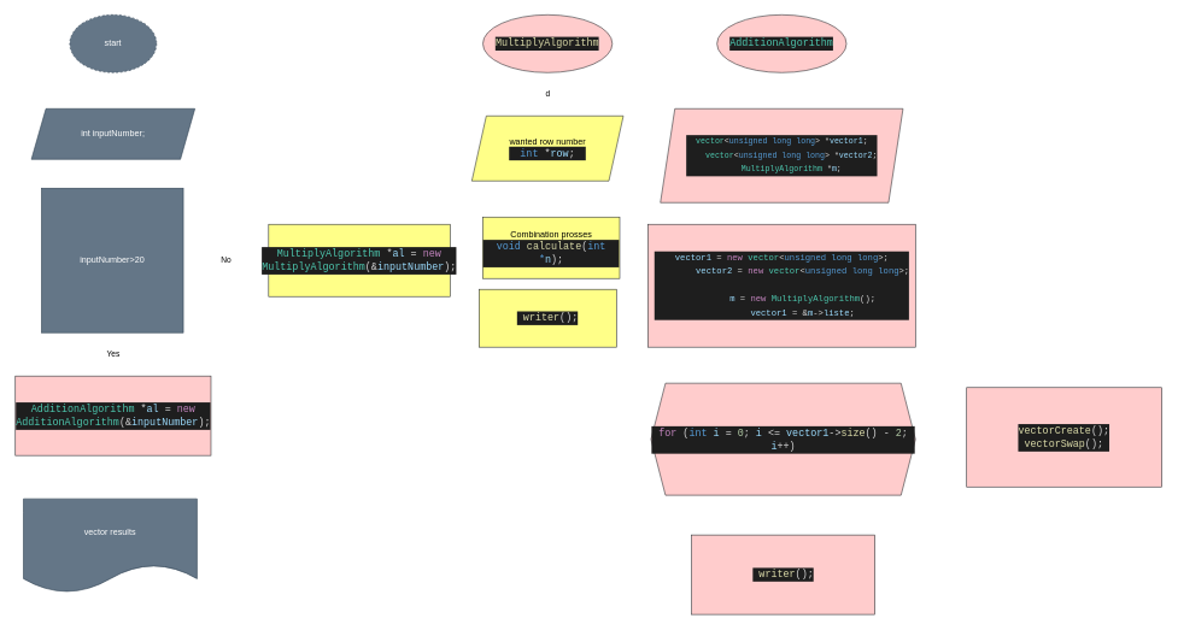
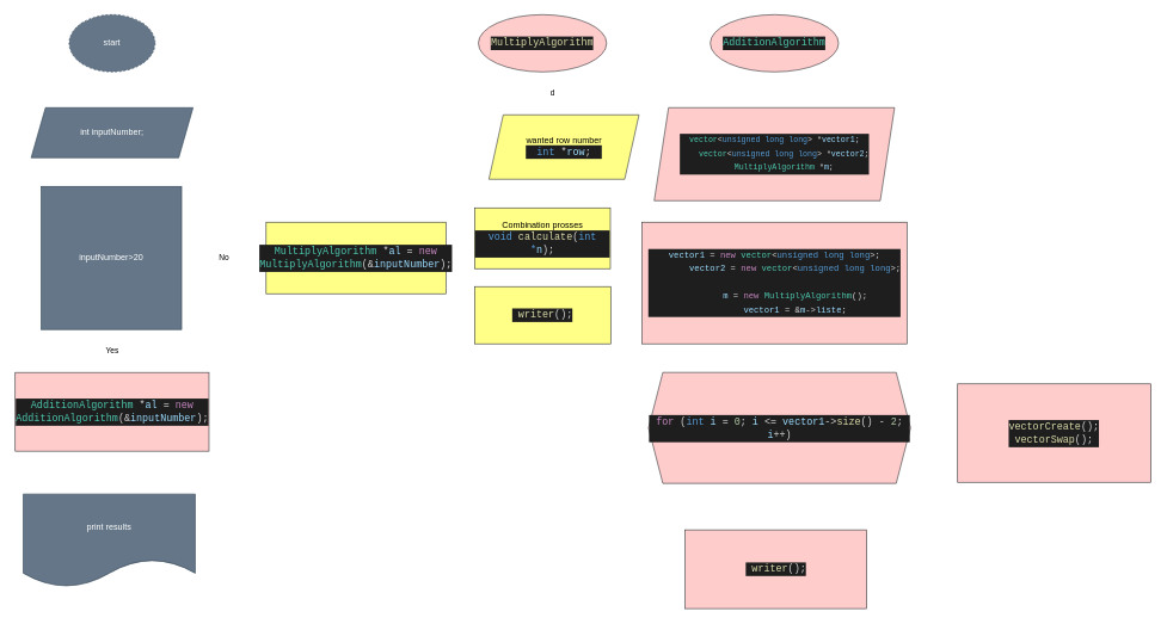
  <mxCell id="0" />
  <mxCell id="1" parent="0" />
  <mxCell id="2" value="" style="edgeStyle=none;html=1;strokeColor=#FFFFFF;" parent="1" source="3" target="5" edge="1"><mxGeometry relative="1" as="geometry" /></mxCell>
  <mxCell id="3" value="start" style="ellipse;whiteSpace=wrap;html=1;fillColor=#647687;fontColor=#ffffff;strokeColor=#314354;dashed=1;" parent="1" vertex="1"><mxGeometry x="96" width="120" height="80" as="geometry" y="20" /></mxCell>
  <mxCell id="4" value="" style="edgeStyle=none;html=1;strokeColor=#FFFFFF;" edge="1" parent="1" source="5" target="8"><mxGeometry relative="1" as="geometry" /></mxCell>
  <mxCell id="5" value="int inputNumber;" style="shape=parallelogram;perimeter=parallelogramPerimeter;whiteSpace=wrap;html=1;fixedSize=1;fillColor=#647687;fontColor=#ffffff;strokeColor=#314354;" parent="1" vertex="1"><mxGeometry x="43" y="150" width="226" height="70" as="geometry" /></mxCell>
  <mxCell id="6" value="Yes" style="edgeStyle=none;html=1;strokeColor=#FFFFFF;" edge="1" parent="1" source="8" target="10"><mxGeometry relative="1" as="geometry" /></mxCell>
  <mxCell id="7" value="No" style="edgeStyle=none;html=1;strokeColor=#FFFFFF;" edge="1" parent="1" source="8" target="12"><mxGeometry relative="1" as="geometry" /></mxCell>
  <mxCell id="8" value="inputNumber&amp;gt;20" style="whiteSpace=wrap;html=1;fillColor=#647687;fontColor=#ffffff;strokeColor=#314354;rounded=0;" vertex="1" parent="1"><mxGeometry x="57" y="260" width="196" height="200" as="geometry" /></mxCell>
  <mxCell id="9" value="" style="edgeStyle=none;html=1;strokeColor=#FFFFFF;" edge="1" parent="1" source="10" target="15"><mxGeometry relative="1" as="geometry" /></mxCell>
  <mxCell id="10" value="&lt;div style=&quot;color: rgb(212 , 212 , 212) ; background-color: rgb(30 , 30 , 30) ; font-family: &amp;#34;consolas&amp;#34; , &amp;#34;courier new&amp;#34; , monospace ; font-size: 14px ; line-height: 19px&quot;&gt;&lt;span style=&quot;color: #4ec9b0&quot;&gt;AdditionAlgorithm&lt;/span&gt; *&lt;span style=&quot;color: #9cdcfe&quot;&gt;al&lt;/span&gt; = &lt;span style=&quot;color: #c586c0&quot;&gt;new&lt;/span&gt; &lt;span style=&quot;color: #4ec9b0&quot;&gt;AdditionAlgorithm&lt;/span&gt;(&amp;amp;&lt;span style=&quot;color: #9cdcfe&quot;&gt;inputNumber&lt;/span&gt;);&lt;/div&gt;" style="whiteSpace=wrap;html=1;fillColor=#ffcccc;strokeColor=#36393d;" vertex="1" parent="1"><mxGeometry x="20.75" y="520" width="270.5" height="110" as="geometry" /></mxCell>
  <mxCell id="11" value="" style="edgeStyle=none;html=1;strokeWidth=2;strokeColor=#FFFFFF;" edge="1" parent="1" source="12" target="15"><mxGeometry x="-0.38" y="-3" relative="1" as="geometry"><mxPoint x="496" y="760" as="targetPoint" /><Array as="points"><mxPoint x="496" y="760" /></Array><mxPoint as="offset" /></mxGeometry></mxCell>
  <mxCell id="12" value="&lt;div style=&quot;color: rgb(212 , 212 , 212) ; background-color: rgb(30 , 30 , 30) ; font-family: &amp;#34;consolas&amp;#34; , &amp;#34;courier new&amp;#34; , monospace ; font-size: 14px ; line-height: 19px&quot;&gt;&lt;span style=&quot;color: #4ec9b0&quot;&gt;MultiplyAlgorithm&lt;/span&gt; *&lt;span style=&quot;color: #9cdcfe&quot;&gt;al&lt;/span&gt; = &lt;span style=&quot;color: #c586c0&quot;&gt;new&lt;/span&gt; &lt;span style=&quot;color: #4ec9b0&quot;&gt;MultiplyAlgorithm&lt;/span&gt;(&amp;amp;&lt;span style=&quot;color: #9cdcfe&quot;&gt;inputNumber&lt;/span&gt;);&lt;/div&gt;" style="whiteSpace=wrap;html=1;fillColor=#ffff88;strokeColor=#36393d;" vertex="1" parent="1"><mxGeometry x="371" y="310" width="251" height="100" as="geometry" /></mxCell>
  <mxCell id="13" value="d" style="edgeStyle=none;html=1;strokeWidth=2;strokeColor=#FFFFFF;" edge="1" parent="1" source="14" target="17"><mxGeometry relative="1" as="geometry" /></mxCell>
  <mxCell id="14" value="&lt;div style=&quot;color: rgb(212 , 212 , 212) ; background-color: rgb(30 , 30 , 30) ; font-family: &amp;#34;consolas&amp;#34; , &amp;#34;courier new&amp;#34; , monospace ; font-size: 14px ; line-height: 19px&quot;&gt;&lt;span style=&quot;color: #dcdcaa&quot;&gt;MultiplyAlgorithm&lt;/span&gt;&lt;/div&gt;" style="ellipse;whiteSpace=wrap;html=1;fillColor=#ffcccc;strokeColor=#36393d;" vertex="1" parent="1"><mxGeometry x="667.25" width="179" height="80" as="geometry" y="20" /></mxCell>
- <mxCell id="15" value="vector results" style="shape=document;whiteSpace=wrap;html=1;boundedLbl=1;fillColor=#647687;fontColor=#ffffff;strokeColor=#314354;" vertex="1" parent="1"><mxGeometry x="32" y="690" width="240" height="130" as="geometry" /></mxCell>
+ <mxCell id="15" value="print results" style="shape=document;whiteSpace=wrap;html=1;boundedLbl=1;fillColor=#647687;fontColor=#ffffff;strokeColor=#314354;" vertex="1" parent="1"><mxGeometry x="32" y="690" width="240" height="130" as="geometry" /></mxCell>
  <mxCell id="16" value="" style="edgeStyle=none;html=1;strokeWidth=2;strokeColor=#FFFFFF;" edge="1" parent="1" source="17" target="19"><mxGeometry relative="1" as="geometry" /></mxCell>
- <mxCell id="17" value="wanted row number&lt;br&gt;&lt;div style=&quot;color: rgb(212 , 212 , 212) ; background-color: rgb(30 , 30 , 30) ; font-family: &amp;#34;consolas&amp;#34; , &amp;#34;courier new&amp;#34; , monospace ; font-size: 14px ; line-height: 19px&quot;&gt;&lt;span style=&quot;color: #569cd6&quot;&gt;int&lt;/span&gt; *&lt;span style=&quot;color: #9cdcfe&quot;&gt;row&lt;/span&gt;;&lt;/div&gt;" style="shape=parallelogram;perimeter=parallelogramPerimeter;whiteSpace=wrap;html=1;fixedSize=1;fillColor=#ffff88;strokeColor=#36393d;" vertex="1" parent="1"><mxGeometry x="652" y="160" width="209.5" height="90" as="geometry" /></mxCell>
+ <mxCell id="17" value="wanted row number&lt;br&gt;&lt;div style=&quot;color: rgb(212 , 212 , 212) ; background-color: rgb(30 , 30 , 30) ; font-family: &amp;#34;consolas&amp;#34; , &amp;#34;courier new&amp;#34; , monospace ; font-size: 14px ; line-height: 19px&quot;&gt;&lt;span style=&quot;color: #569cd6&quot;&gt;int&lt;/span&gt; *&lt;span style=&quot;color: #9cdcfe&quot;&gt;row&lt;/span&gt;;&lt;/div&gt;" style="shape=parallelogram;perimeter=parallelogramPerimeter;whiteSpace=wrap;html=1;fixedSize=1;fillColor=#ffff88;strokeColor=#36393d;" vertex="1" parent="1"><mxGeometry x="682" y="160" width="209.5" height="90" as="geometry" /></mxCell>
  <mxCell id="18" value="" style="edgeStyle=none;html=1;fontSize=12;fontColor=#121212;strokeColor=#FFFFFF;strokeWidth=2;" edge="1" parent="1" source="19" target="30"><mxGeometry relative="1" as="geometry" /></mxCell>
- <mxCell id="19" value="Combination prosses&lt;br&gt;&lt;div style=&quot;color: rgb(212 , 212 , 212) ; background-color: rgb(30 , 30 , 30) ; font-family: &amp;#34;consolas&amp;#34; , &amp;#34;courier new&amp;#34; , monospace ; font-size: 14px ; line-height: 19px&quot;&gt;&lt;span style=&quot;color: #569cd6&quot;&gt;void&lt;/span&gt; &lt;span style=&quot;color: #dcdcaa&quot;&gt;calculate&lt;/span&gt;(&lt;span style=&quot;color: #569cd6&quot;&gt;int&lt;/span&gt; &lt;span style=&quot;color: #569cd6&quot;&gt;*&lt;/span&gt;&lt;span style=&quot;color: #9cdcfe&quot;&gt;n&lt;/span&gt;);&lt;/div&gt;" style="whiteSpace=wrap;html=1;fillColor=#ffff88;strokeColor=#36393d;" vertex="1" parent="1"><mxGeometry x="667" y="300" width="189.5" height="85" as="geometry" /></mxCell>
+ <mxCell id="19" value="Combination prosses&lt;br&gt;&lt;div style=&quot;color: rgb(212 , 212 , 212) ; background-color: rgb(30 , 30 , 30) ; font-family: &amp;#34;consolas&amp;#34; , &amp;#34;courier new&amp;#34; , monospace ; font-size: 14px ; line-height: 19px&quot;&gt;&lt;span style=&quot;color: #569cd6&quot;&gt;void&lt;/span&gt; &lt;span style=&quot;color: #dcdcaa&quot;&gt;calculate&lt;/span&gt;(&lt;span style=&quot;color: #569cd6&quot;&gt;int&lt;/span&gt; &lt;span style=&quot;color: #569cd6&quot;&gt;*&lt;/span&gt;&lt;span style=&quot;color: #9cdcfe&quot;&gt;n&lt;/span&gt;);&lt;/div&gt;" style="whiteSpace=wrap;html=1;fillColor=#ffff88;strokeColor=#36393d;" vertex="1" parent="1"><mxGeometry x="662" y="290" width="189.5" height="85" as="geometry" /></mxCell>
  <mxCell id="20" value="" style="edgeStyle=none;html=1;fontSize=9;strokeWidth=2;strokeColor=#FFFFFF;" edge="1" parent="1" source="21" target="23"><mxGeometry relative="1" as="geometry" /></mxCell>
  <mxCell id="21" value="&lt;div style=&quot;color: rgb(212 , 212 , 212) ; background-color: rgb(30 , 30 , 30) ; font-family: &amp;#34;consolas&amp;#34; , &amp;#34;courier new&amp;#34; , monospace ; font-size: 14px ; line-height: 19px&quot;&gt;&lt;span style=&quot;color: rgb(78 , 201 , 176) ; font-family: &amp;#34;consolas&amp;#34; , &amp;#34;courier new&amp;#34; , monospace&quot;&gt;AdditionAlgorithm&lt;/span&gt;&lt;br&gt;&lt;/div&gt;" style="ellipse;whiteSpace=wrap;html=1;fillColor=#ffcccc;strokeColor=#36393d;" vertex="1" parent="1"><mxGeometry x="991" width="179" height="80" as="geometry" y="20" /></mxCell>
  <mxCell id="22" value="" style="edgeStyle=none;html=1;fontSize=11;strokeWidth=2;strokeColor=#FFFFFF;" edge="1" parent="1" source="23" target="25"><mxGeometry relative="1" as="geometry" /></mxCell>
  <mxCell id="23" value="&lt;div style=&quot;color: rgb(212 , 212 , 212) ; background-color: rgb(30 , 30 , 30) ; font-family: &amp;#34;consolas&amp;#34; , &amp;#34;courier new&amp;#34; , monospace ; line-height: 19px ; font-size: 11px&quot;&gt;&lt;div style=&quot;font-family: &amp;#34;consolas&amp;#34; , &amp;#34;courier new&amp;#34; , monospace ; line-height: 19px&quot;&gt;&lt;div&gt;&lt;span style=&quot;color: #4ec9b0&quot;&gt;vector&lt;/span&gt;&amp;lt;&lt;span style=&quot;color: #569cd6&quot;&gt;unsigned&lt;/span&gt; &lt;span style=&quot;color: #569cd6&quot;&gt;long&lt;/span&gt; &lt;span style=&quot;color: #569cd6&quot;&gt;long&lt;/span&gt;&amp;gt; *&lt;span style=&quot;color: #9cdcfe&quot;&gt;vector1&lt;/span&gt;;&lt;/div&gt;&lt;div&gt;&amp;nbsp; &amp;nbsp; &lt;span style=&quot;color: #4ec9b0&quot;&gt;vector&lt;/span&gt;&amp;lt;&lt;span style=&quot;color: #569cd6&quot;&gt;unsigned&lt;/span&gt; &lt;span style=&quot;color: #569cd6&quot;&gt;long&lt;/span&gt; &lt;span style=&quot;color: #569cd6&quot;&gt;long&lt;/span&gt;&amp;gt; *&lt;span style=&quot;color: #9cdcfe&quot;&gt;vector2&lt;/span&gt;;&lt;/div&gt;&lt;div&gt;&amp;nbsp; &amp;nbsp; &lt;span style=&quot;color: #4ec9b0&quot;&gt;MultiplyAlgorithm&lt;/span&gt; *&lt;span style=&quot;color: #9cdcfe&quot;&gt;m&lt;/span&gt;;&lt;/div&gt;&lt;/div&gt;&lt;/div&gt;" style="shape=parallelogram;perimeter=parallelogramPerimeter;whiteSpace=wrap;html=1;fixedSize=1;align=center;fillColor=#ffcccc;strokeColor=#36393d;" vertex="1" parent="1"><mxGeometry x="912.75" y="150" width="335.5" height="130" as="geometry" /></mxCell>
  <mxCell id="24" value="" style="edgeStyle=none;html=1;fontSize=12;strokeWidth=2;strokeColor=#FFFFFF;" edge="1" parent="1" source="25" target="27"><mxGeometry relative="1" as="geometry" /></mxCell>
  <mxCell id="25" value="&lt;div style=&quot;color: rgb(212 , 212 , 212) ; background-color: rgb(30 , 30 , 30) ; font-family: &amp;#34;consolas&amp;#34; , &amp;#34;courier new&amp;#34; , monospace ; line-height: 19px&quot;&gt;&lt;div&gt;&lt;span style=&quot;color: #9cdcfe&quot;&gt;vector1&lt;/span&gt; = &lt;span style=&quot;color: #c586c0&quot;&gt;new&lt;/span&gt; &lt;span style=&quot;color: #4ec9b0&quot;&gt;vector&lt;/span&gt;&amp;lt;&lt;span style=&quot;color: #569cd6&quot;&gt;unsigned&lt;/span&gt; &lt;span style=&quot;color: #569cd6&quot;&gt;long&lt;/span&gt; &lt;span style=&quot;color: #569cd6&quot;&gt;long&lt;/span&gt;&amp;gt;;&lt;/div&gt;&lt;div&gt;&amp;nbsp; &amp;nbsp; &amp;nbsp; &amp;nbsp; &lt;span style=&quot;color: #9cdcfe&quot;&gt;vector2&lt;/span&gt; = &lt;span style=&quot;color: #c586c0&quot;&gt;new&lt;/span&gt; &lt;span style=&quot;color: #4ec9b0&quot;&gt;vector&lt;/span&gt;&amp;lt;&lt;span style=&quot;color: #569cd6&quot;&gt;unsigned&lt;/span&gt; &lt;span style=&quot;color: #569cd6&quot;&gt;long&lt;/span&gt; &lt;span style=&quot;color: #569cd6&quot;&gt;long&lt;/span&gt;&amp;gt;;&lt;/div&gt;&lt;div&gt;&lt;span style=&quot;color: #6a9955&quot;&gt;&amp;nbsp; &amp;nbsp; &amp;nbsp; &amp;nbsp;&amp;nbsp;&lt;/span&gt;&lt;/div&gt;&lt;div&gt;&amp;nbsp; &amp;nbsp; &amp;nbsp; &amp;nbsp; &lt;span style=&quot;color: #9cdcfe&quot;&gt;m&lt;/span&gt; = &lt;span style=&quot;color: #c586c0&quot;&gt;new&lt;/span&gt; &lt;span style=&quot;color: #4ec9b0&quot;&gt;MultiplyAlgorithm&lt;/span&gt;();&lt;/div&gt;&lt;div&gt;&amp;nbsp; &amp;nbsp; &amp;nbsp; &amp;nbsp; &lt;span style=&quot;color: #9cdcfe&quot;&gt;vector1&lt;/span&gt; = &amp;amp;&lt;span style=&quot;color: #9cdcfe&quot;&gt;m&lt;/span&gt;-&amp;gt;&lt;span style=&quot;color: #9cdcfe&quot;&gt;liste&lt;/span&gt;;&lt;/div&gt;&lt;/div&gt;" style="whiteSpace=wrap;html=1;fillColor=#ffcccc;strokeColor=#36393d;" vertex="1" parent="1"><mxGeometry x="895.5" y="310" width="370" height="170" as="geometry" /></mxCell>
  <mxCell id="26" value="" style="edgeStyle=none;html=1;fontSize=12;strokeWidth=2;strokeColor=#FFFFFF;" edge="1" parent="1" source="27" target="29"><mxGeometry relative="1" as="geometry" /></mxCell>
- <mxCell id="27" value="&lt;div style=&quot;color: rgb(212 , 212 , 212) ; background-color: rgb(30 , 30 , 30) ; font-family: &amp;#34;consolas&amp;#34; , &amp;#34;courier new&amp;#34; , monospace ; font-size: 14px ; line-height: 19px&quot;&gt;&lt;span style=&quot;color: #c586c0&quot;&gt;for&lt;/span&gt; (&lt;span style=&quot;color: #569cd6&quot;&gt;int&lt;/span&gt; &lt;span style=&quot;color: #9cdcfe&quot;&gt;i&lt;/span&gt; = &lt;span style=&quot;color: #b5cea8&quot;&gt;0&lt;/span&gt;; &lt;span style=&quot;color: #9cdcfe&quot;&gt;i&lt;/span&gt; &amp;lt;= &lt;span style=&quot;color: #9cdcfe&quot;&gt;vector1&lt;/span&gt;-&amp;gt;&lt;span style=&quot;color: #dcdcaa&quot;&gt;size&lt;/span&gt;() - &lt;span style=&quot;color: #b5cea8&quot;&gt;2&lt;/span&gt;; &lt;span style=&quot;color: #9cdcfe&quot;&gt;i&lt;/span&gt;++)&lt;/div&gt;" style="shape=hexagon;perimeter=hexagonPerimeter2;whiteSpace=wrap;html=1;fixedSize=1;fillColor=#ffcccc;strokeColor=#36393d;" vertex="1" parent="1"><mxGeometry x="899.75" y="530" width="365.75" height="155" as="geometry" /></mxCell>
+ <mxCell id="27" value="&lt;div style=&quot;color: rgb(212 , 212 , 212) ; background-color: rgb(30 , 30 , 30) ; font-family: &amp;#34;consolas&amp;#34; , &amp;#34;courier new&amp;#34; , monospace ; font-size: 14px ; line-height: 19px&quot;&gt;&lt;span style=&quot;color: #c586c0&quot;&gt;for&lt;/span&gt; (&lt;span style=&quot;color: #569cd6&quot;&gt;int&lt;/span&gt; &lt;span style=&quot;color: #9cdcfe&quot;&gt;i&lt;/span&gt; = &lt;span style=&quot;color: #b5cea8&quot;&gt;0&lt;/span&gt;; &lt;span style=&quot;color: #9cdcfe&quot;&gt;i&lt;/span&gt; &amp;lt;= &lt;span style=&quot;color: #9cdcfe&quot;&gt;vector1&lt;/span&gt;-&amp;gt;&lt;span style=&quot;color: #dcdcaa&quot;&gt;size&lt;/span&gt;() - &lt;span style=&quot;color: #b5cea8&quot;&gt;2&lt;/span&gt;; &lt;span style=&quot;color: #9cdcfe&quot;&gt;i&lt;/span&gt;++)&lt;/div&gt;" style="shape=hexagon;perimeter=hexagonPerimeter2;whiteSpace=wrap;html=1;fixedSize=1;fillColor=#ffcccc;strokeColor=#36393d;" vertex="1" parent="1"><mxGeometry x="904.75" y="520" width="365.75" height="155" as="geometry" /></mxCell>
  <mxCell id="28" value="&lt;div style=&quot;color: rgb(212 , 212 , 212) ; background-color: rgb(30 , 30 , 30) ; font-family: &amp;#34;consolas&amp;#34; , &amp;#34;courier new&amp;#34; , monospace ; font-size: 14px ; line-height: 19px&quot;&gt;&lt;div&gt;&lt;span style=&quot;color: #dcdcaa&quot;&gt;vectorCreate&lt;/span&gt;();&lt;/div&gt;&lt;div&gt;&lt;span style=&quot;color: #dcdcaa&quot;&gt;vectorSwap&lt;/span&gt;();&lt;/div&gt;&lt;/div&gt;" style="whiteSpace=wrap;html=1;align=center;fillColor=#ffcccc;strokeColor=#36393d;" vertex="1" parent="1"><mxGeometry x="1336.25" y="536" width="270.01" height="137.5" as="geometry" /></mxCell>
  <mxCell id="29" value="&#10;&#10;&lt;div style=&quot;color: rgb(212, 212, 212); background-color: rgb(30, 30, 30); font-family: consolas, &amp;quot;courier new&amp;quot;, monospace; font-weight: normal; font-size: 14px; line-height: 19px;&quot;&gt;&lt;div&gt;&lt;span style=&quot;color: #d4d4d4&quot;&gt;&amp;nbsp;&lt;/span&gt;&lt;span style=&quot;color: #dcdcaa&quot;&gt;writer&lt;/span&gt;&lt;span style=&quot;color: #d4d4d4&quot;&gt;();&lt;/span&gt;&lt;/div&gt;&lt;/div&gt;&#10;&#10;" style="whiteSpace=wrap;html=1;fillColor=#ffcccc;strokeColor=#36393d;" vertex="1" parent="1"><mxGeometry x="955.81" y="740" width="253.63" height="110" as="geometry" /></mxCell>
  <mxCell id="30" value="&#10;&#10;&lt;div style=&quot;color: rgb(212, 212, 212); background-color: rgb(30, 30, 30); font-family: consolas, &amp;quot;courier new&amp;quot;, monospace; font-weight: normal; font-size: 14px; line-height: 19px;&quot;&gt;&lt;div&gt;&lt;span style=&quot;color: #d4d4d4&quot;&gt;&amp;nbsp;&lt;/span&gt;&lt;span style=&quot;color: #dcdcaa&quot;&gt;writer&lt;/span&gt;&lt;span style=&quot;color: #d4d4d4&quot;&gt;();&lt;/span&gt;&lt;/div&gt;&lt;/div&gt;&#10;&#10;" style="whiteSpace=wrap;html=1;fillColor=#ffff88;strokeColor=#36393d;" vertex="1" parent="1"><mxGeometry x="662" y="400" width="190" height="80" as="geometry" /></mxCell>
